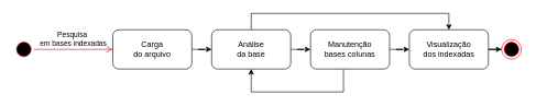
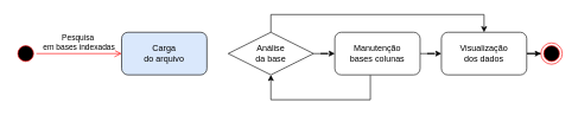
  <mxCell id="0" />
  <mxCell id="1" parent="0" />
- <mxCell id="2" value="" style="edgeStyle=orthogonalEdgeStyle;rounded=0;orthogonalLoop=1;jettySize=auto;html=1;" edge="1" parent="1" source="3" target="6"><mxGeometry relative="1" as="geometry" /></mxCell>
- <mxCell id="3" value="Carga &lt;br&gt;do arquivo" style="rounded=1;whiteSpace=wrap;html=1;" vertex="1" parent="1"><mxGeometry x="170" y="45" width="120" height="60" as="geometry" /></mxCell>
+ <mxCell id="3" value="Carga &lt;br&gt;do arquivo" style="rounded=1;whiteSpace=wrap;html=1;fillColor=#dae8fc;" vertex="1" parent="1"><mxGeometry x="170" y="45" width="120" height="60" as="geometry" /></mxCell>
  <mxCell id="4" value="" style="edgeStyle=orthogonalEdgeStyle;rounded=0;orthogonalLoop=1;jettySize=auto;html=1;entryX=0;entryY=0.5;entryDx=0;entryDy=0;" edge="1" parent="1" source="6" target="14"><mxGeometry relative="1" as="geometry" /></mxCell>
  <mxCell id="5" style="edgeStyle=orthogonalEdgeStyle;rounded=0;orthogonalLoop=1;jettySize=auto;html=1;" edge="1" parent="1" source="6" target="8"><mxGeometry relative="1" as="geometry"><Array as="points"><mxPoint x="380" y="20" /><mxPoint x="680" y="20" /></Array></mxGeometry></mxCell>
- <mxCell id="6" value="Análise &lt;br&gt;da base" style="rounded=1;whiteSpace=wrap;html=1;" vertex="1" parent="1"><mxGeometry x="320" y="45" width="120" height="60" as="geometry" /></mxCell>
+ <mxCell id="6" value="Análise &lt;br&gt;da base" style="rhombus;whiteSpace=wrap;html=1;" vertex="1" parent="1"><mxGeometry x="320" y="45" width="120" height="60" as="geometry" /></mxCell>
  <mxCell id="7" style="edgeStyle=orthogonalEdgeStyle;rounded=0;orthogonalLoop=1;jettySize=auto;html=1;entryX=0;entryY=0.5;entryDx=0;entryDy=0;" edge="1" parent="1" source="8" target="11"><mxGeometry relative="1" as="geometry" /></mxCell>
- <mxCell id="8" value="Visualização &lt;br&gt;dos indexadas" style="rounded=1;whiteSpace=wrap;html=1;" vertex="1" parent="1"><mxGeometry x="620" y="45" width="120" height="60" as="geometry" /></mxCell>
+ <mxCell id="8" value="Visualização &lt;br&gt;dos dados" style="rounded=1;whiteSpace=wrap;html=1;" vertex="1" parent="1"><mxGeometry x="620" y="45" width="120" height="60" as="geometry" /></mxCell>
  <mxCell id="9" value="" style="ellipse;html=1;shape=startState;fillColor=#000000;strokeColor=#ff0000;" vertex="1" parent="1"><mxGeometry x="20" y="60" width="30" height="30" as="geometry" /></mxCell>
  <mxCell id="10" value="Pesquisa&amp;nbsp;&lt;br&gt;em bases indexadas" style="edgeStyle=orthogonalEdgeStyle;html=1;verticalAlign=bottom;endArrow=open;endSize=8;strokeColor=#ff0000;rounded=0;entryX=0;entryY=0.5;entryDx=0;entryDy=0;" edge="1" source="9" parent="1" target="3"><mxGeometry relative="1" as="geometry"><mxPoint x="70" y="75" as="targetPoint" /></mxGeometry></mxCell>
  <mxCell id="11" value="" style="ellipse;html=1;shape=endState;fillColor=#000000;strokeColor=#ff0000;" vertex="1" parent="1"><mxGeometry x="760" y="60" width="30" height="30" as="geometry" /></mxCell>
  <mxCell id="12" value="" style="edgeStyle=orthogonalEdgeStyle;rounded=0;orthogonalLoop=1;jettySize=auto;html=1;" edge="1" parent="1" source="14" target="8"><mxGeometry relative="1" as="geometry" /></mxCell>
  <mxCell id="13" style="edgeStyle=orthogonalEdgeStyle;rounded=0;orthogonalLoop=1;jettySize=auto;html=1;entryX=0.5;entryY=1;entryDx=0;entryDy=0;" edge="1" parent="1" source="14" target="6"><mxGeometry relative="1" as="geometry"><Array as="points"><mxPoint x="520" y="140" /><mxPoint x="380" y="140" /></Array></mxGeometry></mxCell>
  <mxCell id="14" value="Manutenção &lt;br&gt;bases colunas" style="rounded=1;whiteSpace=wrap;html=1;" vertex="1" parent="1"><mxGeometry x="470" y="45" width="120" height="60" as="geometry" /></mxCell>
